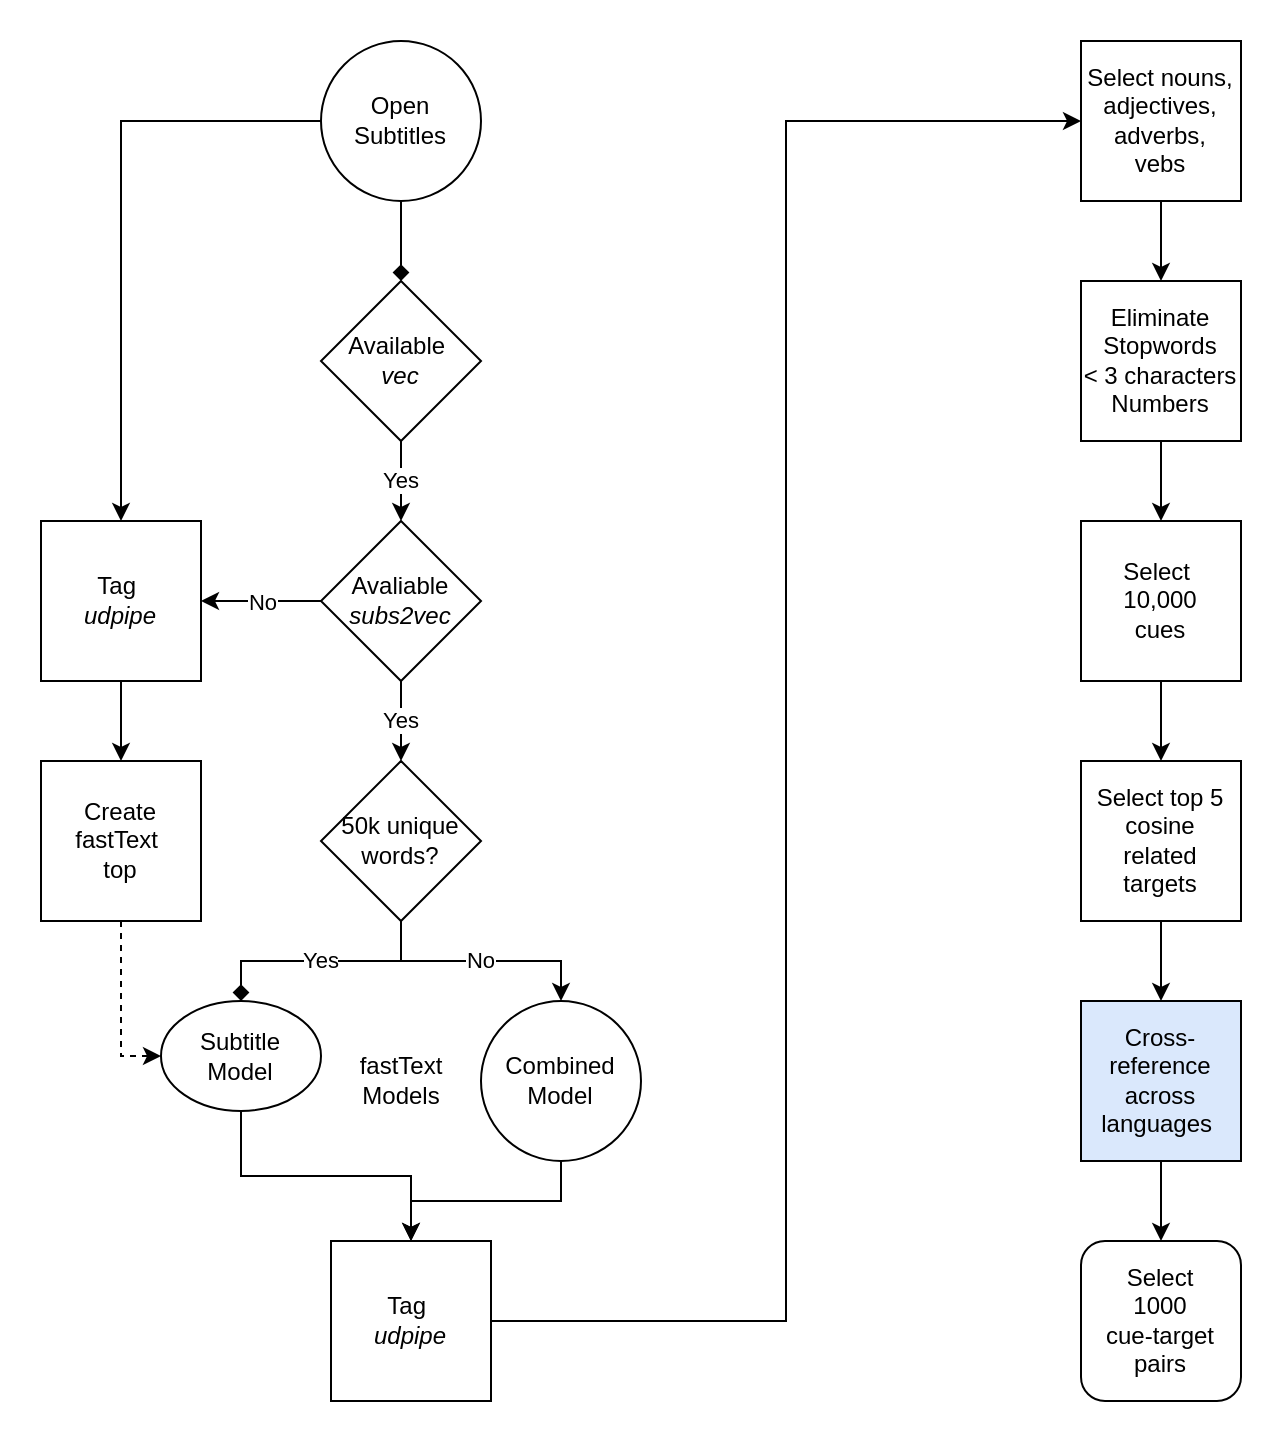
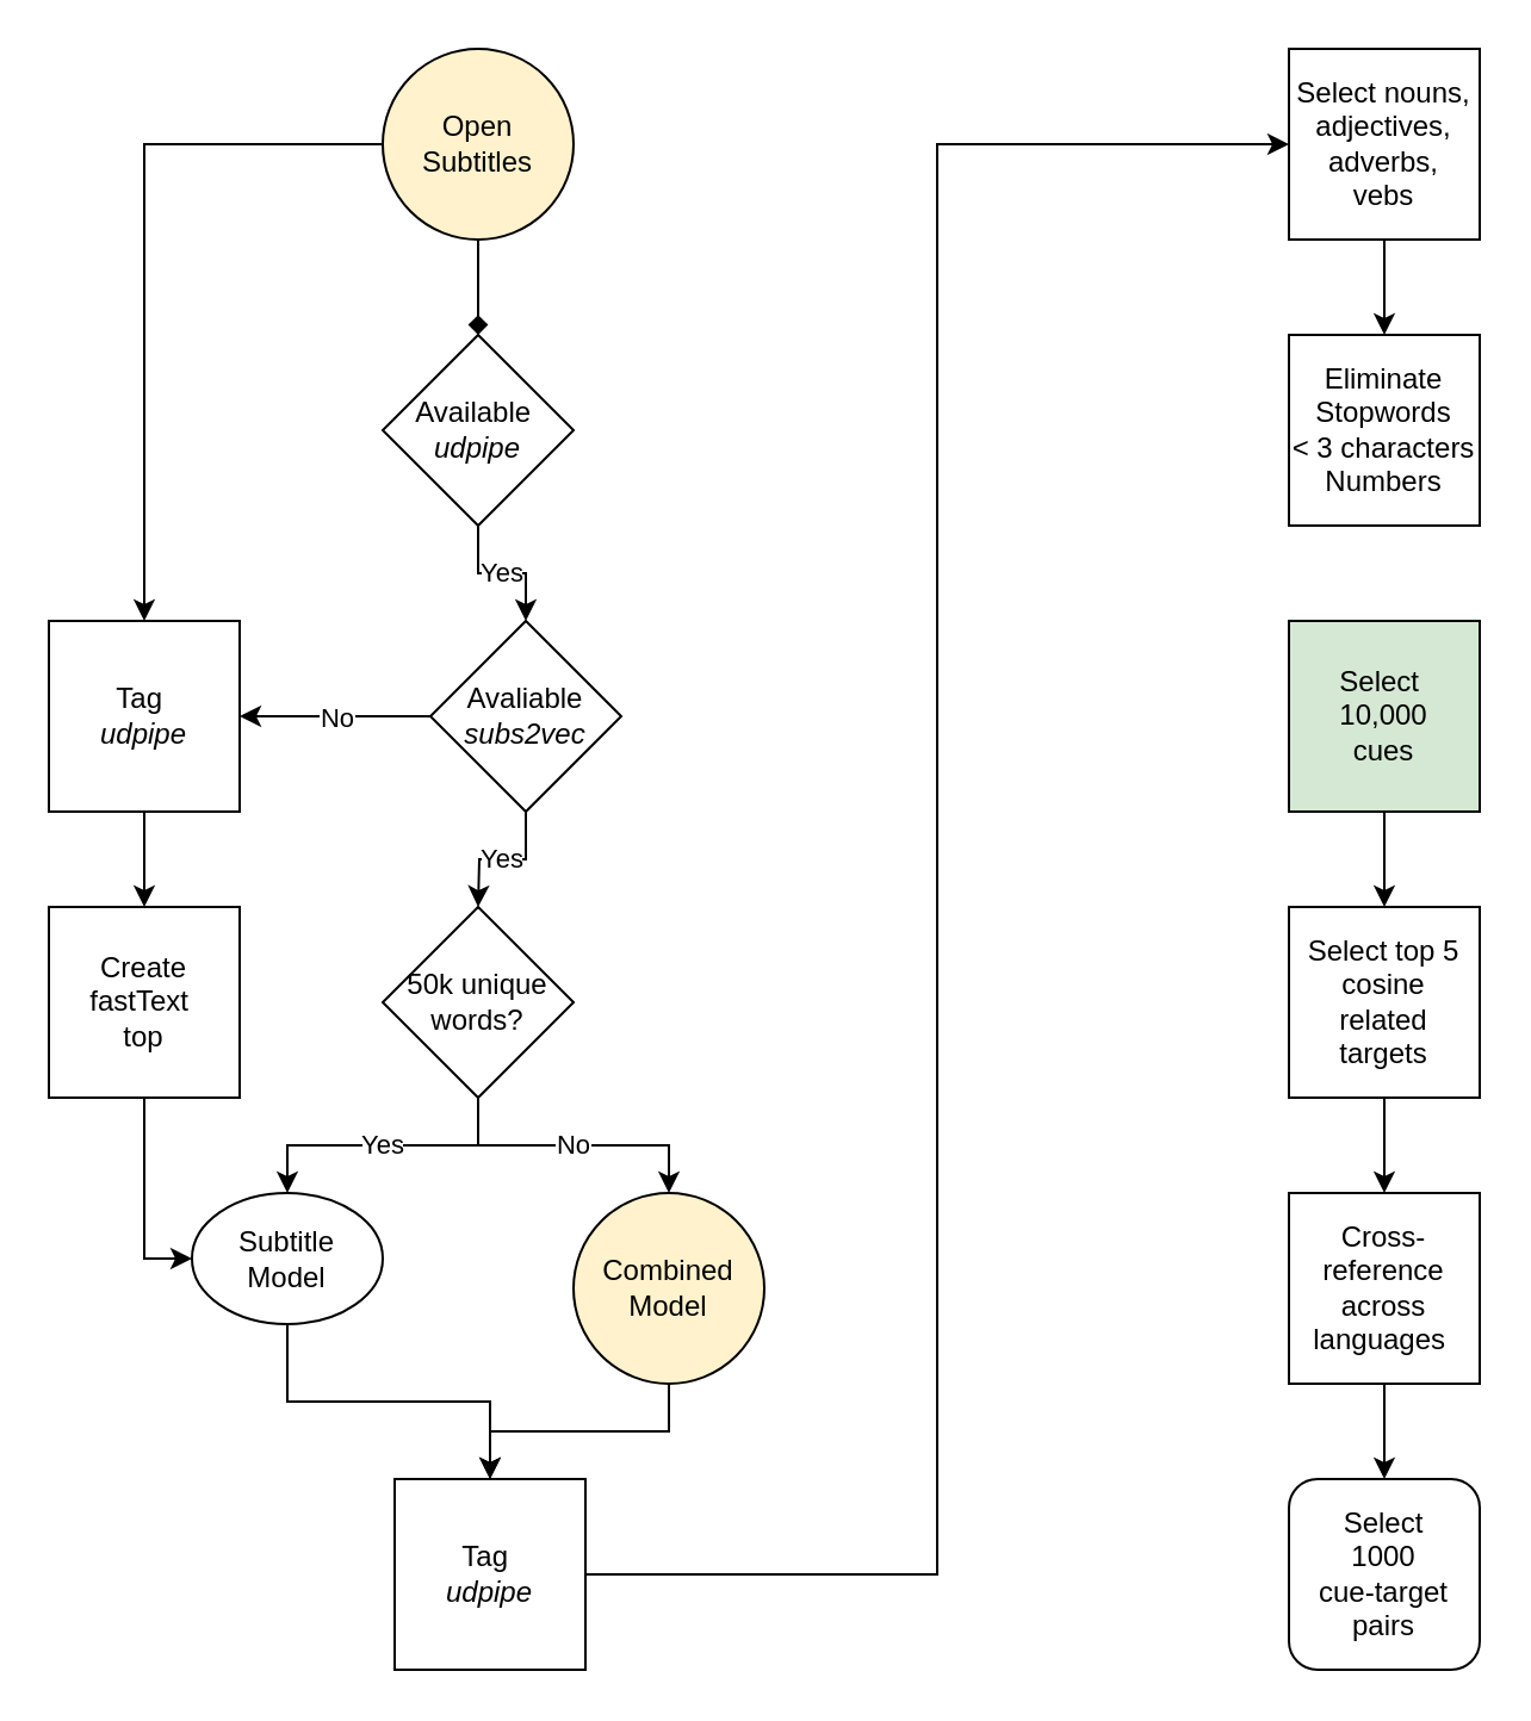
  <mxCell id="0" />
  <mxCell id="1" parent="0" />
  <mxCell id="2" value="Yes" style="edgeStyle=orthogonalEdgeStyle;rounded=0;orthogonalLoop=1;jettySize=auto;html=1;" edge="1" parent="1" source="4"><mxGeometry relative="1" as="geometry"><mxPoint x="200" y="380" as="targetPoint" /></mxGeometry></mxCell>
  <mxCell id="3" value="No" style="edgeStyle=orthogonalEdgeStyle;rounded=0;orthogonalLoop=1;jettySize=auto;html=1;" edge="1" parent="1" source="4"><mxGeometry relative="1" as="geometry"><mxPoint x="100" y="300" as="targetPoint" /></mxGeometry></mxCell>
- <mxCell id="4" value="Avaliable&lt;br&gt;&lt;i&gt;subs2vec&lt;/i&gt;" style="rhombus;whiteSpace=wrap;html=1;" vertex="1" parent="1"><mxGeometry x="160" y="260" width="80" height="80" as="geometry" /></mxCell>
- <mxCell id="5" value="Yes" style="edgeStyle=orthogonalEdgeStyle;rounded=0;orthogonalLoop=1;jettySize=auto;html=1;entryX=0.5;entryY=0;entryDx=0;entryDy=0;endArrow=diamond;" edge="1" parent="1" source="7" target="9"><mxGeometry relative="1" as="geometry"><mxPoint x="200" y="500" as="targetPoint" /></mxGeometry></mxCell>
+ <mxCell id="4" value="Avaliable&lt;br&gt;&lt;i&gt;subs2vec&lt;/i&gt;" style="rhombus;whiteSpace=wrap;html=1;" vertex="1" parent="1"><mxGeometry x="180" y="260" width="80" height="80" as="geometry" /></mxCell>
+ <mxCell id="5" value="Yes" style="edgeStyle=orthogonalEdgeStyle;rounded=0;orthogonalLoop=1;jettySize=auto;html=1;entryX=0.5;entryY=0;entryDx=0;entryDy=0;" edge="1" parent="1" source="7" target="9"><mxGeometry relative="1" as="geometry"><mxPoint x="200" y="500" as="targetPoint" /></mxGeometry></mxCell>
  <mxCell id="6" value="No" style="edgeStyle=orthogonalEdgeStyle;rounded=0;orthogonalLoop=1;jettySize=auto;html=1;exitX=0.5;exitY=1;exitDx=0;exitDy=0;entryX=0.5;entryY=0;entryDx=0;entryDy=0;" edge="1" parent="1" source="7" target="11"><mxGeometry relative="1" as="geometry" /></mxCell>
  <mxCell id="7" value="50k unique&lt;br&gt;words?" style="rhombus;whiteSpace=wrap;html=1;" vertex="1" parent="1"><mxGeometry x="160" y="380" width="80" height="80" as="geometry" /></mxCell>
  <mxCell id="8" style="edgeStyle=orthogonalEdgeStyle;rounded=0;orthogonalLoop=1;jettySize=auto;html=1;exitX=0.5;exitY=1;exitDx=0;exitDy=0;entryX=0.5;entryY=0;entryDx=0;entryDy=0;" edge="1" parent="1" source="9" target="18"><mxGeometry relative="1" as="geometry" /></mxCell>
  <mxCell id="9" value="Subtitle&lt;br&gt;Model" style="ellipse;whiteSpace=wrap;html=1;aspect=fixed;" vertex="1" parent="1"><mxGeometry x="80" y="500" width="80" height="55" as="geometry" /></mxCell>
  <mxCell id="10" style="edgeStyle=orthogonalEdgeStyle;rounded=0;orthogonalLoop=1;jettySize=auto;html=1;entryX=0.5;entryY=0;entryDx=0;entryDy=0;exitX=0.5;exitY=1;exitDx=0;exitDy=0;" edge="1" parent="1" source="11" target="18"><mxGeometry relative="1" as="geometry" /></mxCell>
- <mxCell id="11" value="Combined&lt;br&gt;Model" style="ellipse;whiteSpace=wrap;html=1;aspect=fixed;" vertex="1" parent="1"><mxGeometry x="240" y="500" width="80" height="80" as="geometry" /></mxCell>
+ <mxCell id="11" value="Combined&lt;br&gt;Model" style="ellipse;whiteSpace=wrap;html=1;aspect=fixed;fillColor=#fff2cc;" vertex="1" parent="1"><mxGeometry x="240" y="500" width="80" height="80" as="geometry" /></mxCell>
  <mxCell id="12" style="edgeStyle=orthogonalEdgeStyle;rounded=0;orthogonalLoop=1;jettySize=auto;html=1;exitX=0.5;exitY=1;exitDx=0;exitDy=0;entryX=0.5;entryY=0;entryDx=0;entryDy=0;endArrow=diamond;" edge="1" parent="1" source="14" target="16"><mxGeometry relative="1" as="geometry" /></mxCell>
  <mxCell id="13" style="edgeStyle=orthogonalEdgeStyle;rounded=0;orthogonalLoop=1;jettySize=auto;html=1;exitX=0;exitY=0.5;exitDx=0;exitDy=0;entryX=0.5;entryY=0;entryDx=0;entryDy=0;" edge="1" parent="1" source="14" target="24"><mxGeometry relative="1" as="geometry" /></mxCell>
- <mxCell id="14" value="Open&lt;br&gt;Subtitles" style="ellipse;whiteSpace=wrap;html=1;aspect=fixed;" vertex="1" parent="1"><mxGeometry x="160" width="80" height="80" as="geometry" y="20" /></mxCell>
+ <mxCell id="14" value="Open&lt;br&gt;Subtitles" style="ellipse;whiteSpace=wrap;html=1;aspect=fixed;fillColor=#fff2cc;" vertex="1" parent="1"><mxGeometry x="160" width="80" height="80" as="geometry" y="20" /></mxCell>
  <mxCell id="15" value="Yes" style="edgeStyle=orthogonalEdgeStyle;rounded=0;orthogonalLoop=1;jettySize=auto;html=1;exitX=0.5;exitY=1;exitDx=0;exitDy=0;entryX=0.5;entryY=0;entryDx=0;entryDy=0;" edge="1" parent="1" source="16" target="4"><mxGeometry relative="1" as="geometry" /></mxCell>
- <mxCell id="16" value="&lt;span style=&quot;font-style: normal&quot;&gt;Available&lt;/span&gt;&amp;nbsp;&lt;br&gt;vec" style="rhombus;whiteSpace=wrap;html=1;fontStyle=2" vertex="1" parent="1"><mxGeometry x="160" y="140" width="80" height="80" as="geometry" /></mxCell>
+ <mxCell id="16" value="&lt;span style=&quot;font-style: normal&quot;&gt;Available&lt;/span&gt;&amp;nbsp;&lt;br&gt;udpipe" style="rhombus;whiteSpace=wrap;html=1;fontStyle=2" vertex="1" parent="1"><mxGeometry x="160" y="140" width="80" height="80" as="geometry" /></mxCell>
  <mxCell id="17" style="edgeStyle=orthogonalEdgeStyle;rounded=0;orthogonalLoop=1;jettySize=auto;html=1;exitX=1;exitY=0.5;exitDx=0;exitDy=0;entryX=0;entryY=0.5;entryDx=0;entryDy=0;" edge="1" parent="1" source="18" target="20"><mxGeometry relative="1" as="geometry" /></mxCell>
  <mxCell id="18" value="Tag&amp;nbsp;&lt;br&gt;&lt;i&gt;udpipe&lt;/i&gt;" style="whiteSpace=wrap;html=1;aspect=fixed;" vertex="1" parent="1"><mxGeometry x="165" y="620" width="80" height="80" as="geometry" /></mxCell>
  <mxCell id="19" style="edgeStyle=orthogonalEdgeStyle;rounded=0;orthogonalLoop=1;jettySize=auto;html=1;exitX=0.5;exitY=1;exitDx=0;exitDy=0;entryX=0.5;entryY=0;entryDx=0;entryDy=0;" edge="1" parent="1" source="20" target="22"><mxGeometry relative="1" as="geometry" /></mxCell>
  <mxCell id="20" value="Select nouns,&lt;br&gt;adjectives,&lt;br&gt;adverbs,&lt;br&gt;vebs" style="whiteSpace=wrap;html=1;aspect=fixed;" vertex="1" parent="1"><mxGeometry x="540" width="80" height="80" as="geometry" y="20" /></mxCell>
- <mxCell id="21" style="edgeStyle=orthogonalEdgeStyle;rounded=0;orthogonalLoop=1;jettySize=auto;html=1;exitX=0.5;exitY=1;exitDx=0;exitDy=0;" edge="1" parent="1" source="22" target="29"><mxGeometry relative="1" as="geometry" /></mxCell>
  <mxCell id="22" value="Eliminate&lt;br&gt;Stopwords&lt;br&gt;&amp;lt; 3 characters&lt;br&gt;Numbers" style="whiteSpace=wrap;html=1;aspect=fixed;" vertex="1" parent="1"><mxGeometry x="540" y="140" width="80" height="80" as="geometry" /></mxCell>
  <mxCell id="23" style="edgeStyle=orthogonalEdgeStyle;rounded=0;orthogonalLoop=1;jettySize=auto;html=1;exitX=0.5;exitY=1;exitDx=0;exitDy=0;entryX=0.5;entryY=0;entryDx=0;entryDy=0;" edge="1" parent="1" source="24" target="27"><mxGeometry relative="1" as="geometry" /></mxCell>
  <mxCell id="24" value="Tag&amp;nbsp;&lt;br&gt;&lt;i&gt;udpipe&lt;/i&gt;" style="whiteSpace=wrap;html=1;aspect=fixed;" vertex="1" parent="1"><mxGeometry x="20" y="260" width="80" height="80" as="geometry" /></mxCell>
- <mxCell id="25" value="fastText&lt;br&gt;Models" style="text;html=1;align=center;verticalAlign=middle;resizable=0;points=[];autosize=1;strokeColor=none;fillColor=none;" vertex="1" parent="1"><mxGeometry x="170" y="525" width="60" height="30" as="geometry" /></mxCell>
- <mxCell id="26" style="edgeStyle=orthogonalEdgeStyle;rounded=0;orthogonalLoop=1;jettySize=auto;html=1;entryX=0;entryY=0.5;entryDx=0;entryDy=0;dashed=1;" edge="1" parent="1" source="27" target="9"><mxGeometry relative="1" as="geometry" /></mxCell>
+ <mxCell id="26" style="edgeStyle=orthogonalEdgeStyle;rounded=0;orthogonalLoop=1;jettySize=auto;html=1;entryX=0;entryY=0.5;entryDx=0;entryDy=0;" edge="1" parent="1" source="27" target="9"><mxGeometry relative="1" as="geometry" /></mxCell>
  <mxCell id="27" value="Create&lt;br&gt;fastText&amp;nbsp;&lt;br&gt;top" style="whiteSpace=wrap;html=1;aspect=fixed;" vertex="1" parent="1"><mxGeometry x="20" y="380" width="80" height="80" as="geometry" /></mxCell>
  <mxCell id="28" style="edgeStyle=orthogonalEdgeStyle;rounded=0;orthogonalLoop=1;jettySize=auto;html=1;exitX=0.5;exitY=1;exitDx=0;exitDy=0;" edge="1" parent="1" source="29"><mxGeometry relative="1" as="geometry"><mxPoint x="580" y="380" as="targetPoint" /></mxGeometry></mxCell>
- <mxCell id="29" value="Select&amp;nbsp;&lt;br&gt;10,000&lt;br&gt;cues" style="whiteSpace=wrap;html=1;aspect=fixed;" vertex="1" parent="1"><mxGeometry x="540" y="260" width="80" height="80" as="geometry" /></mxCell>
+ <mxCell id="29" value="Select&amp;nbsp;&lt;br&gt;10,000&lt;br&gt;cues" style="whiteSpace=wrap;html=1;aspect=fixed;fillColor=#d5e8d4;" vertex="1" parent="1"><mxGeometry x="540" y="260" width="80" height="80" as="geometry" /></mxCell>
  <mxCell id="30" style="edgeStyle=orthogonalEdgeStyle;rounded=0;orthogonalLoop=1;jettySize=auto;html=1;exitX=0.5;exitY=1;exitDx=0;exitDy=0;entryX=0.5;entryY=0;entryDx=0;entryDy=0;" edge="1" parent="1" source="31" target="33"><mxGeometry relative="1" as="geometry" /></mxCell>
  <mxCell id="31" value="Select&amp;nbsp;top 5 cosine&lt;br&gt;related &lt;br&gt;targets" style="whiteSpace=wrap;html=1;aspect=fixed;" vertex="1" parent="1"><mxGeometry x="540" y="380" width="80" height="80" as="geometry" /></mxCell>
  <mxCell id="32" style="edgeStyle=orthogonalEdgeStyle;rounded=0;orthogonalLoop=1;jettySize=auto;html=1;exitX=0.5;exitY=1;exitDx=0;exitDy=0;" edge="1" parent="1" source="33" target="34"><mxGeometry relative="1" as="geometry" /></mxCell>
- <mxCell id="33" value="Cross-reference across languages&amp;nbsp;" style="whiteSpace=wrap;html=1;aspect=fixed;fillColor=#dae8fc;" vertex="1" parent="1"><mxGeometry x="540" y="500" width="80" height="80" as="geometry" /></mxCell>
+ <mxCell id="33" value="Cross-reference across languages&amp;nbsp;" style="whiteSpace=wrap;html=1;aspect=fixed;" vertex="1" parent="1"><mxGeometry x="540" y="500" width="80" height="80" as="geometry" /></mxCell>
  <mxCell id="34" value="Select&lt;br&gt;1000&lt;br&gt;cue-target pairs" style="whiteSpace=wrap;html=1;aspect=fixed;rounded=1;" vertex="1" parent="1"><mxGeometry x="540" y="620" width="80" height="80" as="geometry" /></mxCell>
